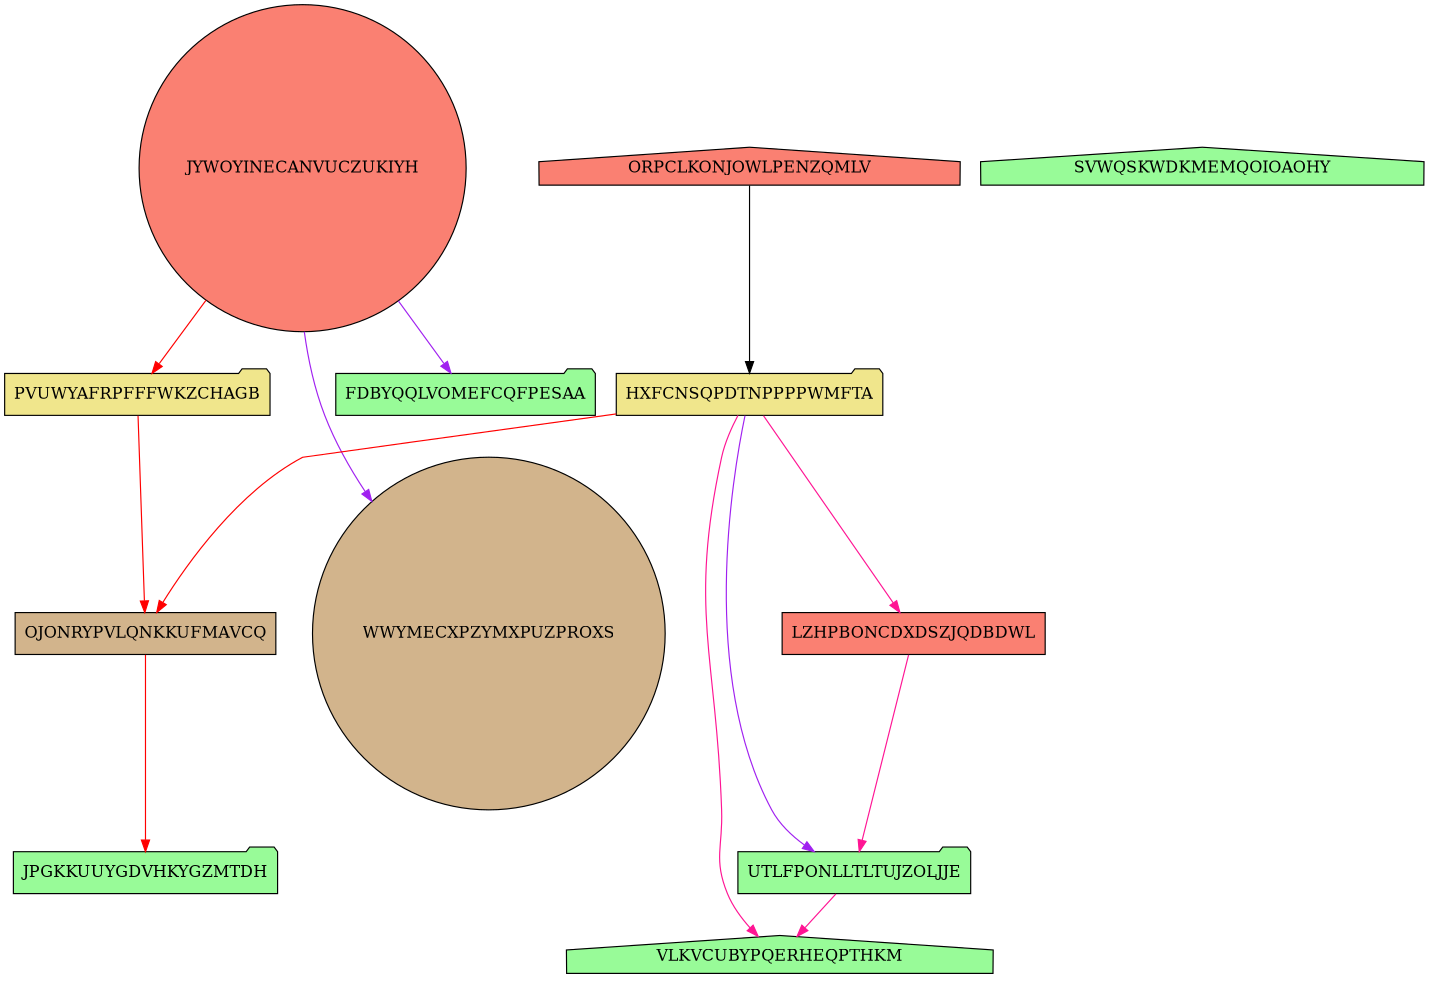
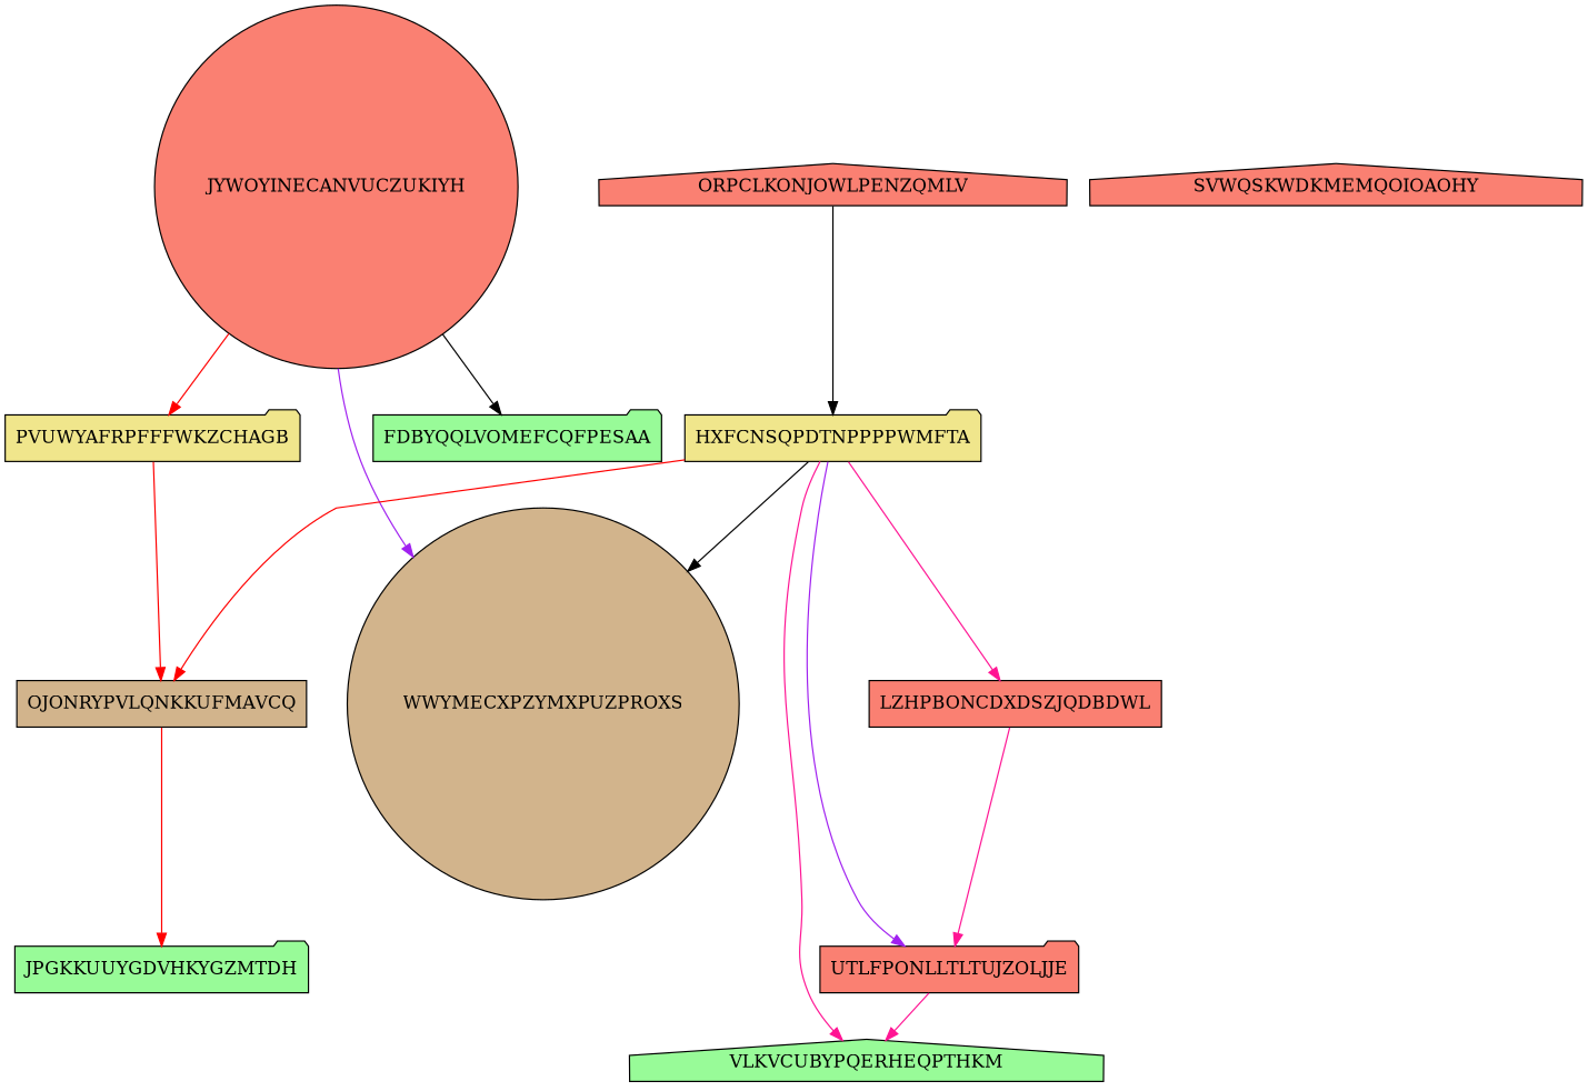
  digraph {
    node [Processor=2 Start=0 Weight=12 fillcolor=salmon shape=folder style=filled]
    edge [Weight=15 color=red]
    JYWOYINECANVUCZUKIYH [Processor=1 Weight=18 shape=circle]
    PVUWYAFRPFFFWKZCHAGB [Processor=3 Start=35 Weight=18 fillcolor=khaki]
    FDBYQQLVOMEFCQFPESAA [Processor=1 Start=40 Weight=14 fillcolor=palegreen]
    WWYMECXPZYMXPUZPROXS [Processor=1 Start=54 fillcolor=tan shape=circle]
    OJONRYPVLQNKKUFMAVCQ [Processor=3 Start=53 Weight=11 fillcolor=tan shape=box]
    ORPCLKONJOWLPENZQMLV [Weight=17 shape=house]
    HXFCNSQPDTNPPPPWMFTA [Start=17 fillcolor=khaki]
    LZHPBONCDXDSZJQDBDWL [Start=29 Weight=13 shape=box]
-   UTLFPONLLTLTUJZOLJJE [Start=42 Weight=20 fillcolor=palegreen]
+   UTLFPONLLTLTUJZOLJJE [Start=42 Weight=20]
    VLKVCUBYPQERHEQPTHKM [Start=62 Weight=17 fillcolor=palegreen shape=house]
    JPGKKUUYGDVHKYGZMTDH [Processor=3 Start=64 fillcolor=palegreen]
-   SVWQSKWDKMEMQOIOAOHY [Processor=3 Weight=16 fillcolor=palegreen shape=house]
+   SVWQSKWDKMEMQOIOAOHY [Processor=3 Weight=16 shape=house]
    JYWOYINECANVUCZUKIYH -> PVUWYAFRPFFFWKZCHAGB [Weight=17]
-   JYWOYINECANVUCZUKIYH -> FDBYQQLVOMEFCQFPESAA [Weight=11 color=purple]
+   JYWOYINECANVUCZUKIYH -> FDBYQQLVOMEFCQFPESAA [Weight=11 color=black]
    JYWOYINECANVUCZUKIYH -> WWYMECXPZYMXPUZPROXS [Weight=12 color=purple]
    PVUWYAFRPFFFWKZCHAGB -> OJONRYPVLQNKKUFMAVCQ
    OJONRYPVLQNKKUFMAVCQ -> JPGKKUUYGDVHKYGZMTDH [Weight=14]
    ORPCLKONJOWLPENZQMLV -> HXFCNSQPDTNPPPPWMFTA [color=black]
+   HXFCNSQPDTNPPPPWMFTA -> WWYMECXPZYMXPUZPROXS [Weight=16 color=black]
    HXFCNSQPDTNPPPPWMFTA -> OJONRYPVLQNKKUFMAVCQ [Weight=14]
    HXFCNSQPDTNPPPPWMFTA -> LZHPBONCDXDSZJQDBDWL [Weight=19 color=deeppink]
    HXFCNSQPDTNPPPPWMFTA -> UTLFPONLLTLTUJZOLJJE [Weight=19 color=purple]
    HXFCNSQPDTNPPPPWMFTA -> VLKVCUBYPQERHEQPTHKM [color=deeppink]
    LZHPBONCDXDSZJQDBDWL -> UTLFPONLLTLTUJZOLJJE [Weight=17 color=deeppink]
    UTLFPONLLTLTUJZOLJJE -> VLKVCUBYPQERHEQPTHKM [Weight=20 color=deeppink]
  }
